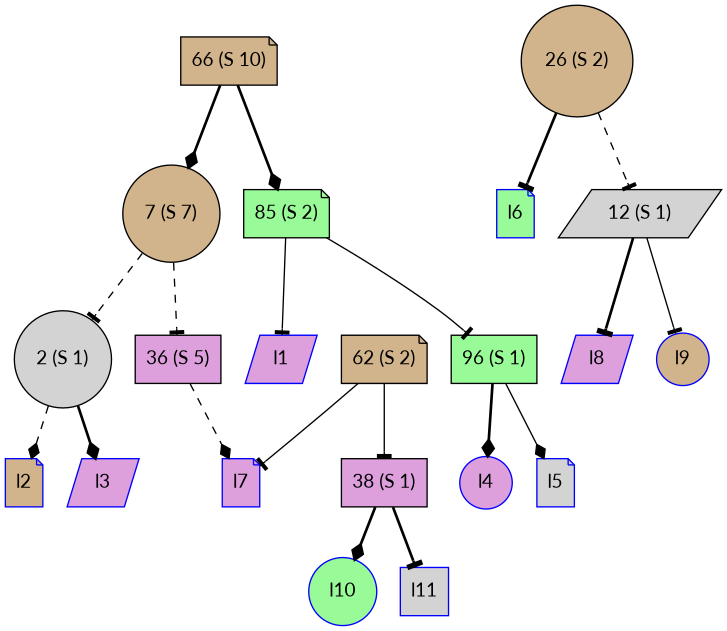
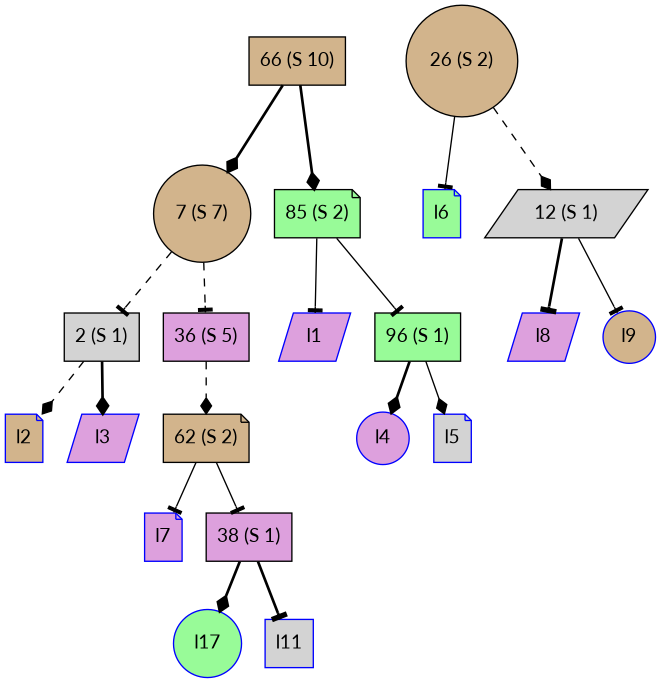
  digraph {
    fontname=Lato
    ordering=out
    node [color=blue fillcolor=plum fontname=Lato shape=note style=filled]
    edge [arrowhead=tee fontname=Lato style=bold]
    l1 [shape=parallelogram width=.3]
    l2 [fillcolor=tan width=.3]
    l3 [shape=parallelogram width=.3]
    l4 [shape=circle width=.3]
    l5 [fillcolor=lightgrey width=.3]
    l6 [fillcolor=palegreen width=.3]
    l7 [width=.3]
    l8 [shape=parallelogram width=.3]
    l9 [fillcolor=tan shape=circle width=.3]
-   l10 [fillcolor=palegreen shape=circle width=.3]
+   l10 [fillcolor=palegreen shape=circle width=.3 label=l17]
    l11 [fillcolor=lightgrey shape=box width=.3]
-   n12 [fillcolor=tan label="66 (S 10)" color=""]
+   n12 [fillcolor=tan label="66 (S 10)" shape=box color=""]
    n13 [fillcolor=tan label="7 (S 7)" shape=circle color=""]
    n14 [fillcolor=palegreen label="85 (S 2)" color=""]
-   n15 [fillcolor=lightgrey label="2 (S 1)" shape=circle color=""]
+   n15 [fillcolor=lightgrey label="2 (S 1)" shape=box color=""]
    n16 [label="36 (S 5)" shape=box color=""]
    n17 [fillcolor=palegreen label="96 (S 1)" shape=box color=""]
    n18 [fillcolor=tan label="26 (S 2)" shape=circle color=""]
    n19 [fillcolor=tan label="62 (S 2)" color=""]
    n20 [fillcolor=lightgrey label="12 (S 1)" shape=parallelogram color=""]
    n21 [label="38 (S 1)" shape=box color=""]
    subgraph sub_1 {
      l1
      l2
      l3
      l4
      l5
      l6
      l7
      l8
      l9
      l10
      l11
    }
    subgraph sub_2 {
      n12
    }
    subgraph sub_3 {
      n13
    }
    subgraph sub_4 {
      n14
    }
    subgraph sub_5 {
      n15
    }
    subgraph sub_6 {
      n16
    }
    subgraph sub_7 {
      n17
    }
    subgraph sub_8 {
      n18
    }
    subgraph sub_9 {
      n19
    }
    subgraph sub_10 {
      n20
    }
    subgraph sub_11 {
      n21
    }
    n12 -> n13 [arrowhead=diamond]
    n12 -> n14 [arrowhead=diamond]
    n13 -> n15 [style=dashed]
    n13 -> n16 [style=dashed]
    n14 -> l1 [style=solid]
    n14 -> n17 [style=solid]
    n15 -> l2 [arrowhead=diamond style=dashed]
    n15 -> l3 [arrowhead=diamond]
-   n16 -> l7 [arrowhead=diamond style=dashed]
+   n16 -> n19 [arrowhead=diamond style=dashed]
    n17 -> l4 [arrowhead=diamond]
    n17 -> l5 [arrowhead=diamond style=solid]
-   n18 -> l6
-   n18 -> n20 [style=dashed]
+   n18 -> l6 [style=solid]
+   n18 -> n20 [arrowhead=diamond style=dashed]
    n19 -> l7 [style=solid]
    n19 -> n21 [style=solid]
    n20 -> l8
    n20 -> l9 [style=solid]
    n21 -> l10 [arrowhead=diamond]
    n21 -> l11
  }
